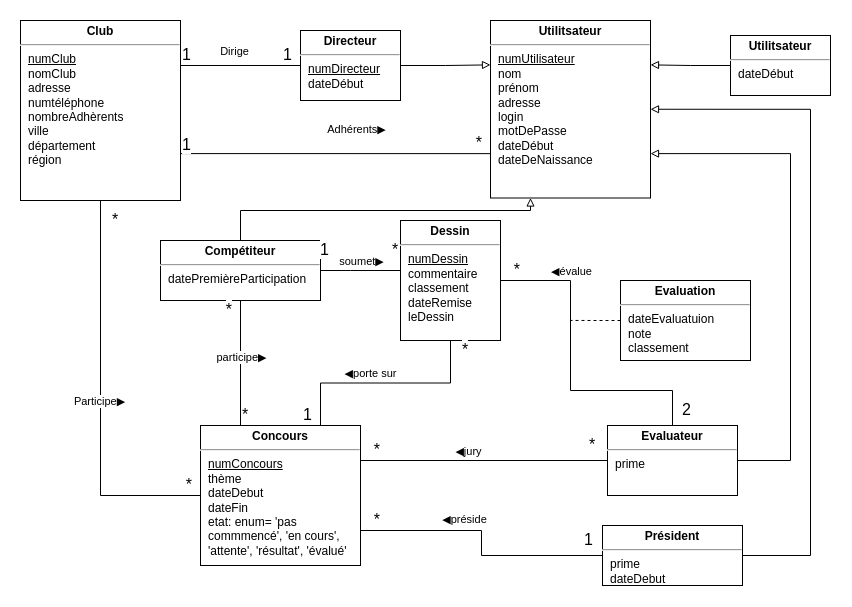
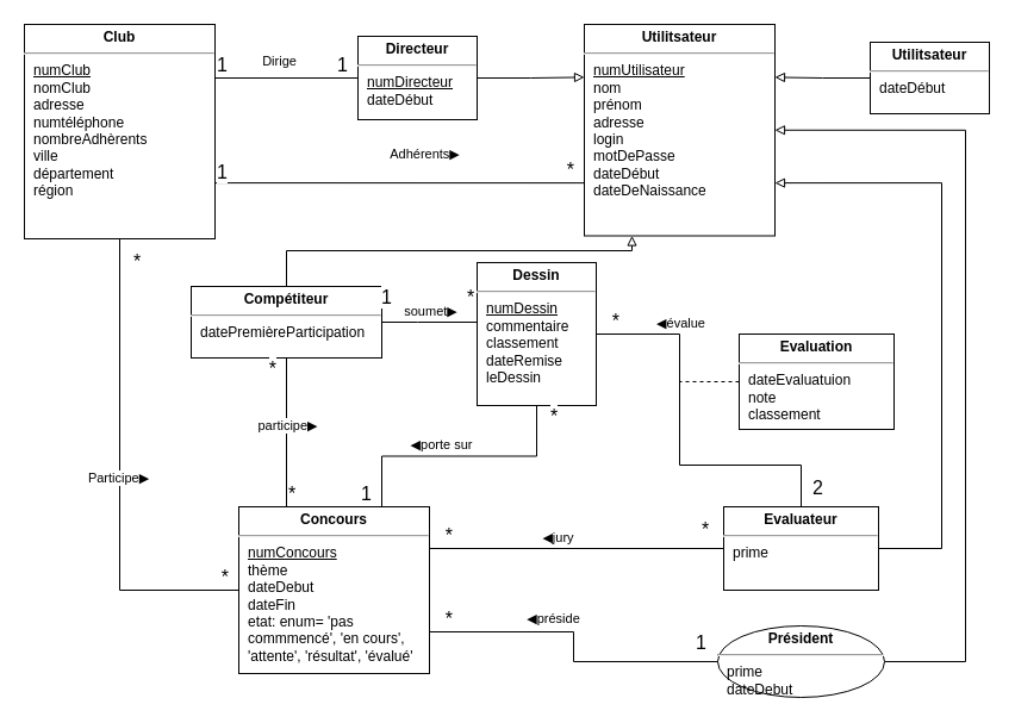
  <mxCell id="0" />
  <mxCell id="1" parent="0" />
  <mxCell id="2" value="&lt;p style=&quot;margin: 4px 0px 0px; text-align: center;&quot;&gt;&lt;b style=&quot;&quot;&gt;Club&lt;/b&gt;&lt;/p&gt;&lt;hr&gt;&lt;p style=&quot;margin:0px;margin-left:8px;&quot;&gt;&lt;u&gt;numClub&lt;/u&gt;&lt;br&gt;nomClub&lt;br&gt;adresse&lt;/p&gt;&lt;p style=&quot;margin:0px;margin-left:8px;&quot;&gt;numtéléphone&lt;/p&gt;&lt;p style=&quot;margin:0px;margin-left:8px;&quot;&gt;nombreAdhèrents&lt;/p&gt;&lt;p style=&quot;margin:0px;margin-left:8px;&quot;&gt;ville&lt;/p&gt;&lt;p style=&quot;margin:0px;margin-left:8px;&quot;&gt;département&lt;/p&gt;&lt;p style=&quot;margin:0px;margin-left:8px;&quot;&gt;région&lt;/p&gt;" style="verticalAlign=top;align=left;overflow=fill;fontSize=12;fontFamily=Helvetica;html=1;whiteSpace=wrap;" parent="1" vertex="1"><mxGeometry x="20" y="20" width="160" height="180" as="geometry" /></mxCell>
  <mxCell id="3" value="&lt;p style=&quot;margin: 4px 0px 0px; text-align: center;&quot;&gt;&lt;b style=&quot;&quot;&gt;&lt;font style=&quot;font-size: 12px;&quot;&gt;Utilitsateur&lt;/font&gt;&lt;/b&gt;&lt;/p&gt;&lt;hr style=&quot;&quot;&gt;&lt;p style=&quot;margin: 0px 0px 0px 8px;&quot;&gt;&lt;u style=&quot;box-sizing: border-box; font-family: Helvetica, Arial, freesans, sans-serif;&quot;&gt;&lt;span style=&quot;box-sizing: border-box;&quot;&gt;&lt;font style=&quot;font-size: 12px;&quot;&gt;numUtilisateur&lt;/font&gt;&lt;/span&gt;&lt;/u&gt;&lt;/p&gt;&lt;p style=&quot;margin: 0px 0px 0px 8px;&quot;&gt;&lt;span style=&quot;font-family: Helvetica, Arial, freesans, sans-serif; background-color: initial;&quot;&gt;nom&lt;/span&gt;&lt;br&gt;&lt;/p&gt;&lt;p style=&quot;margin: 0px 0px 0px 8px;&quot;&gt;&lt;span style=&quot;box-sizing: border-box; font-family: Helvetica, Arial, freesans, sans-serif;&quot;&gt;&lt;font style=&quot;font-size: 12px;&quot;&gt;prénom&lt;/font&gt;&lt;/span&gt;&lt;/p&gt;&lt;p style=&quot;margin: 0px 0px 0px 8px;&quot;&gt;&lt;span style=&quot;box-sizing: border-box; font-family: Helvetica, Arial, freesans, sans-serif;&quot;&gt;&lt;font style=&quot;font-size: 12px;&quot;&gt;adresse&lt;/font&gt;&lt;/span&gt;&lt;/p&gt;&lt;p style=&quot;margin: 0px 0px 0px 8px;&quot;&gt;&lt;span style=&quot;box-sizing: border-box; font-family: Helvetica, Arial, freesans, sans-serif;&quot;&gt;&lt;font style=&quot;font-size: 12px;&quot;&gt;login&lt;/font&gt;&lt;/span&gt;&lt;/p&gt;&lt;p style=&quot;margin: 0px 0px 0px 8px;&quot;&gt;&lt;span style=&quot;box-sizing: border-box; font-family: Helvetica, Arial, freesans, sans-serif;&quot;&gt;&lt;font style=&quot;font-size: 12px;&quot;&gt;motDePasse&lt;/font&gt;&lt;/span&gt;&lt;/p&gt;&lt;p style=&quot;margin: 0px 0px 0px 8px;&quot;&gt;&lt;font style=&quot;font-size: 12px;&quot;&gt;&lt;span style=&quot;box-sizing: border-box; font-family: Helvetica, Arial, freesans, sans-serif;&quot;&gt;dateDébut&lt;/span&gt;&lt;br&gt;&lt;/font&gt;&lt;/p&gt;&lt;p style=&quot;margin: 0px 0px 0px 8px;&quot;&gt;&lt;span style=&quot;box-sizing: border-box; font-family: Helvetica, Arial, freesans, sans-serif;&quot;&gt;&lt;font style=&quot;font-size: 12px;&quot;&gt;dateDeNaissance&lt;/font&gt;&lt;/span&gt;&lt;/p&gt;" style="verticalAlign=top;align=left;overflow=fill;fontSize=12;fontFamily=Helvetica;html=1;whiteSpace=wrap;" parent="1" vertex="1"><mxGeometry x="490" y="20" width="160" height="177.5" as="geometry" /></mxCell>
  <mxCell id="4" value="&lt;p style=&quot;margin: 4px 0px 0px; text-align: center;&quot;&gt;&lt;b style=&quot;&quot;&gt;Concours&lt;/b&gt;&lt;/p&gt;&lt;hr&gt;&lt;p style=&quot;margin:0px;margin-left:8px;&quot;&gt;&lt;u&gt;numConcours&lt;/u&gt;&lt;/p&gt;&lt;p style=&quot;margin:0px;margin-left:8px;&quot;&gt;thème&lt;/p&gt;&lt;p style=&quot;margin:0px;margin-left:8px;&quot;&gt;dateDebut&lt;/p&gt;&lt;p style=&quot;margin:0px;margin-left:8px;&quot;&gt;dateFin&lt;/p&gt;&lt;p style=&quot;margin:0px;margin-left:8px;&quot;&gt;etat: enum= 'pas commmencé', 'en cours', 'attente', 'résultat', 'évalué'&lt;/p&gt;" style="verticalAlign=top;align=left;overflow=fill;fontSize=12;fontFamily=Helvetica;html=1;whiteSpace=wrap;" parent="1" vertex="1"><mxGeometry x="200" y="425" width="160" height="140" as="geometry" /></mxCell>
  <mxCell id="5" style="edgeStyle=orthogonalEdgeStyle;rounded=0;orthogonalLoop=1;jettySize=auto;html=1;exitX=1;exitY=0.5;exitDx=0;exitDy=0;entryX=1;entryY=0.5;entryDx=0;entryDy=0;fontSize=12;endArrow=block;endFill=0;" edge="1" parent="1" source="6" target="3"><mxGeometry relative="1" as="geometry"><Array as="points"><mxPoint x="810" y="555" /><mxPoint x="810" y="109" /></Array></mxGeometry></mxCell>
- <mxCell id="6" value="&lt;p style=&quot;margin: 4px 0px 0px; text-align: center;&quot;&gt;&lt;b&gt;Président&lt;/b&gt;&lt;/p&gt;&lt;hr&gt;&lt;p style=&quot;margin:0px;margin-left:8px;&quot;&gt;prime&lt;/p&gt;&lt;p style=&quot;margin:0px;margin-left:8px;&quot;&gt;dateDebut&lt;/p&gt;" style="verticalAlign=top;align=left;overflow=fill;fontSize=12;fontFamily=Helvetica;html=1;whiteSpace=wrap;" parent="1" vertex="1"><mxGeometry x="602" y="525" width="140" height="60" as="geometry" /></mxCell>
+ <mxCell id="6" value="&lt;p style=&quot;margin: 4px 0px 0px; text-align: center;&quot;&gt;&lt;b&gt;Président&lt;/b&gt;&lt;/p&gt;&lt;hr&gt;&lt;p style=&quot;margin:0px;margin-left:8px;&quot;&gt;prime&lt;/p&gt;&lt;p style=&quot;margin:0px;margin-left:8px;&quot;&gt;dateDebut&lt;/p&gt;" style="ellipse;verticalAlign=top;align=left;overflow=fill;fontSize=12;fontFamily=Helvetica;html=1;whiteSpace=wrap;" parent="1" vertex="1"><mxGeometry x="602" y="525" width="140" height="60" as="geometry" /></mxCell>
  <mxCell id="7" style="edgeStyle=orthogonalEdgeStyle;rounded=0;orthogonalLoop=1;jettySize=auto;html=1;exitX=0;exitY=0.5;exitDx=0;exitDy=0;entryX=1;entryY=0.25;entryDx=0;entryDy=0;endArrow=block;endFill=0;" parent="1" source="8" target="3" edge="1"><mxGeometry relative="1" as="geometry" /></mxCell>
  <mxCell id="8" value="&lt;p style=&quot;margin: 4px 0px 0px; text-align: center;&quot;&gt;&lt;b&gt;Utilitsateur&lt;/b&gt;&lt;/p&gt;&lt;hr&gt;&lt;p style=&quot;margin:0px;margin-left:8px;&quot;&gt;dateDébut&lt;/p&gt;" style="verticalAlign=top;align=left;overflow=fill;fontSize=12;fontFamily=Helvetica;html=1;whiteSpace=wrap;" parent="1" vertex="1"><mxGeometry x="730" y="35" width="100" height="60" as="geometry" /></mxCell>
  <mxCell id="9" style="edgeStyle=orthogonalEdgeStyle;rounded=0;orthogonalLoop=1;jettySize=auto;html=1;exitX=1;exitY=0.5;exitDx=0;exitDy=0;entryX=0;entryY=0.25;entryDx=0;entryDy=0;endArrow=block;endFill=0;" parent="1" source="10" target="3" edge="1"><mxGeometry relative="1" as="geometry" /></mxCell>
  <mxCell id="10" value="&lt;p style=&quot;margin: 4px 0px 0px; text-align: center;&quot;&gt;&lt;b&gt;Directeur&lt;/b&gt;&lt;/p&gt;&lt;hr&gt;&lt;p style=&quot;margin:0px;margin-left:8px;&quot;&gt;&lt;u&gt;numDirecteur&lt;/u&gt;&lt;/p&gt;&lt;p style=&quot;margin:0px;margin-left:8px;&quot;&gt;dateDébut&lt;/p&gt;" style="verticalAlign=top;align=left;overflow=fill;fontSize=12;fontFamily=Helvetica;html=1;whiteSpace=wrap;" parent="1" vertex="1"><mxGeometry x="300" y="30" width="100" height="70" as="geometry" /></mxCell>
  <mxCell id="11" style="edgeStyle=orthogonalEdgeStyle;rounded=0;orthogonalLoop=1;jettySize=auto;html=1;exitX=0.5;exitY=0;exitDx=0;exitDy=0;entryX=0.25;entryY=1;entryDx=0;entryDy=0;fontSize=12;endArrow=block;endFill=0;" edge="1" parent="1" source="12" target="3"><mxGeometry relative="1" as="geometry"><Array as="points"><mxPoint x="240" y="210" /><mxPoint x="530" y="210" /></Array></mxGeometry></mxCell>
  <mxCell id="12" value="&lt;p style=&quot;margin: 4px 0px 0px; text-align: center;&quot;&gt;&lt;b&gt;Compétiteur&lt;/b&gt;&lt;/p&gt;&lt;hr&gt;&lt;p style=&quot;margin:0px;margin-left:8px;&quot;&gt;datePremièreParticipation&lt;/p&gt;" style="verticalAlign=top;align=left;overflow=fill;fontSize=12;fontFamily=Helvetica;html=1;whiteSpace=wrap;" parent="1" vertex="1"><mxGeometry x="160" y="240" width="160" height="60" as="geometry" /></mxCell>
  <mxCell id="13" value="&lt;p style=&quot;margin: 4px 0px 0px; text-align: center;&quot;&gt;&lt;b&gt;Dessin&lt;/b&gt;&lt;/p&gt;&lt;hr&gt;&lt;p style=&quot;margin:0px;margin-left:8px;&quot;&gt;&lt;u&gt;numDessin&lt;/u&gt;&lt;/p&gt;&lt;p style=&quot;margin:0px;margin-left:8px;&quot;&gt;commentaire&lt;/p&gt;&lt;p style=&quot;margin:0px;margin-left:8px;&quot;&gt;classement&lt;/p&gt;&lt;p style=&quot;margin:0px;margin-left:8px;&quot;&gt;dateRemise&lt;/p&gt;&lt;p style=&quot;margin:0px;margin-left:8px;&quot;&gt;leDessin&lt;/p&gt;" style="verticalAlign=top;align=left;overflow=fill;fontSize=12;fontFamily=Helvetica;html=1;whiteSpace=wrap;" parent="1" vertex="1"><mxGeometry x="400" y="220" width="100" height="120" as="geometry" /></mxCell>
  <mxCell id="14" style="edgeStyle=orthogonalEdgeStyle;rounded=0;orthogonalLoop=1;jettySize=auto;html=1;exitX=0;exitY=0.5;exitDx=0;exitDy=0;endArrow=none;endFill=0;dashed=1;" parent="1" source="15" edge="1"><mxGeometry relative="1" as="geometry"><mxPoint x="570" y="319.941" as="targetPoint" /></mxGeometry></mxCell>
  <mxCell id="15" value="&lt;p style=&quot;margin: 4px 0px 0px; text-align: center;&quot;&gt;&lt;b&gt;Evaluation&lt;/b&gt;&lt;/p&gt;&lt;hr&gt;&lt;p style=&quot;margin:0px;margin-left:8px;&quot;&gt;dateEvaluatuion&lt;/p&gt;&lt;p style=&quot;margin:0px;margin-left:8px;&quot;&gt;note&lt;/p&gt;&lt;p style=&quot;margin:0px;margin-left:8px;&quot;&gt;classement&lt;/p&gt;" style="verticalAlign=top;align=left;overflow=fill;fontSize=12;fontFamily=Helvetica;html=1;whiteSpace=wrap;" parent="1" vertex="1"><mxGeometry x="620" y="280" width="130" height="80" as="geometry" /></mxCell>
  <mxCell id="16" style="edgeStyle=orthogonalEdgeStyle;rounded=0;orthogonalLoop=1;jettySize=auto;html=1;exitX=1;exitY=0.5;exitDx=0;exitDy=0;entryX=1;entryY=0.75;entryDx=0;entryDy=0;endArrow=block;endFill=0;" parent="1" source="17" target="3" edge="1"><mxGeometry relative="1" as="geometry"><mxPoint x="640" y="240" as="targetPoint" /><Array as="points"><mxPoint x="790" y="460" /><mxPoint x="790" y="153" /></Array></mxGeometry></mxCell>
  <mxCell id="17" value="&lt;p style=&quot;margin: 4px 0px 0px; text-align: center;&quot;&gt;&lt;b&gt;Evaluateur&lt;/b&gt;&lt;/p&gt;&lt;hr&gt;&lt;p style=&quot;margin:0px;margin-left:8px;&quot;&gt;prime&lt;/p&gt;" style="verticalAlign=top;align=left;overflow=fill;fontSize=12;fontFamily=Helvetica;html=1;whiteSpace=wrap;" parent="1" vertex="1"><mxGeometry x="607" y="425" width="130" height="70" as="geometry" /></mxCell>
  <mxCell id="18" value="" style="endArrow=none;html=1;edgeStyle=orthogonalEdgeStyle;rounded=0;exitX=1;exitY=0.75;exitDx=0;exitDy=0;entryX=0;entryY=0.75;entryDx=0;entryDy=0;" parent="1" source="2" target="3" edge="1"><mxGeometry relative="1" as="geometry"><mxPoint x="190" y="210" as="sourcePoint" /><mxPoint x="350" y="210" as="targetPoint" /><Array as="points"><mxPoint x="180" y="153" /></Array></mxGeometry></mxCell>
  <mxCell id="19" value="&lt;font style=&quot;font-size: 16px;&quot;&gt;1&lt;/font&gt;" style="edgeLabel;resizable=0;html=1;align=left;verticalAlign=bottom;" parent="18" connectable="0" vertex="1"><mxGeometry x="-1" relative="1" as="geometry" /></mxCell>
  <mxCell id="20" value="&lt;font style=&quot;font-size: 16px;&quot;&gt;*&lt;/font&gt;" style="edgeLabel;resizable=0;html=1;align=right;verticalAlign=bottom;" parent="18" connectable="0" vertex="1"><mxGeometry x="1" relative="1" as="geometry"><mxPoint x="-8" as="offset" /></mxGeometry></mxCell>
  <mxCell id="21" value="Adhérents▶" style="edgeLabel;html=1;align=center;verticalAlign=middle;resizable=0;points=[];" parent="18" vertex="1" connectable="0"><mxGeometry x="0.05" y="8" relative="1" as="geometry"><mxPoint x="13" y="-17" as="offset" /></mxGeometry></mxCell>
  <mxCell id="22" value="" style="endArrow=none;html=1;edgeStyle=orthogonalEdgeStyle;rounded=0;exitX=1;exitY=0.25;exitDx=0;exitDy=0;entryX=0;entryY=0.5;entryDx=0;entryDy=0;" parent="1" source="2" target="10" edge="1"><mxGeometry relative="1" as="geometry"><mxPoint x="180" y="-20" as="sourcePoint" /><mxPoint x="370" y="-20" as="targetPoint" /></mxGeometry></mxCell>
  <mxCell id="23" value="&lt;font style=&quot;font-size: 16px;&quot;&gt;1&lt;/font&gt;" style="edgeLabel;resizable=0;html=1;align=left;verticalAlign=bottom;" parent="22" connectable="0" vertex="1"><mxGeometry x="-1" relative="1" as="geometry" /></mxCell>
  <mxCell id="24" value="&lt;font style=&quot;font-size: 16px;&quot;&gt;1&lt;/font&gt;" style="edgeLabel;resizable=0;html=1;align=right;verticalAlign=bottom;" parent="22" connectable="0" vertex="1"><mxGeometry x="1" relative="1" as="geometry"><mxPoint x="-8" as="offset" /></mxGeometry></mxCell>
  <mxCell id="25" value="Dirige" style="edgeLabel;html=1;align=center;verticalAlign=middle;resizable=0;points=[];" parent="22" vertex="1" connectable="0"><mxGeometry x="0.05" y="8" relative="1" as="geometry"><mxPoint x="-10" y="-7" as="offset" /></mxGeometry></mxCell>
  <mxCell id="26" value="" style="endArrow=none;html=1;edgeStyle=orthogonalEdgeStyle;rounded=0;exitX=0.5;exitY=1;exitDx=0;exitDy=0;entryX=0;entryY=0.5;entryDx=0;entryDy=0;" parent="1" source="2" target="4" edge="1"><mxGeometry relative="1" as="geometry"><mxPoint x="-140" y="370" as="sourcePoint" /><mxPoint x="190" y="370" as="targetPoint" /></mxGeometry></mxCell>
  <mxCell id="27" value="&lt;font style=&quot;font-size: 16px;&quot;&gt;*&lt;/font&gt;" style="edgeLabel;resizable=0;html=1;align=left;verticalAlign=bottom;" parent="26" connectable="0" vertex="1"><mxGeometry x="-1" relative="1" as="geometry"><mxPoint x="10" y="30" as="offset" /></mxGeometry></mxCell>
  <mxCell id="28" value="&lt;font style=&quot;font-size: 16px;&quot;&gt;*&lt;/font&gt;" style="edgeLabel;resizable=0;html=1;align=right;verticalAlign=bottom;" parent="26" connectable="0" vertex="1"><mxGeometry x="1" relative="1" as="geometry"><mxPoint x="-8" as="offset" /></mxGeometry></mxCell>
  <mxCell id="29" value="Participe▶" style="edgeLabel;html=1;align=center;verticalAlign=middle;resizable=0;points=[];" parent="26" vertex="1" connectable="0"><mxGeometry x="0.05" y="8" relative="1" as="geometry"><mxPoint x="-10" y="-7" as="offset" /></mxGeometry></mxCell>
  <mxCell id="30" value="" style="endArrow=none;html=1;edgeStyle=orthogonalEdgeStyle;rounded=0;entryX=1;entryY=0.5;entryDx=0;entryDy=0;exitX=0;exitY=0.5;exitDx=0;exitDy=0;" parent="1" source="13" target="12" edge="1"><mxGeometry relative="1" as="geometry"><mxPoint x="812" y="310" as="sourcePoint" /><mxPoint x="600" y="310" as="targetPoint" /><Array as="points"><mxPoint x="350" y="270" /><mxPoint x="350" y="270" /></Array></mxGeometry></mxCell>
  <mxCell id="31" value="&lt;font style=&quot;font-size: 16px;&quot;&gt;*&lt;/font&gt;" style="edgeLabel;resizable=0;html=1;align=left;verticalAlign=bottom;" parent="30" connectable="0" vertex="1"><mxGeometry x="-1" relative="1" as="geometry"><mxPoint x="-10" y="-20" as="offset" /></mxGeometry></mxCell>
  <mxCell id="32" value="&lt;font style=&quot;font-size: 16px;&quot;&gt;1&lt;/font&gt;" style="edgeLabel;resizable=0;html=1;align=right;verticalAlign=bottom;" parent="30" connectable="0" vertex="1"><mxGeometry x="1" relative="1" as="geometry"><mxPoint x="9" y="-10" as="offset" /></mxGeometry></mxCell>
  <mxCell id="33" value="soumet▶" style="edgeLabel;html=1;align=center;verticalAlign=middle;resizable=0;points=[];" parent="30" vertex="1" connectable="0"><mxGeometry x="0.05" y="8" relative="1" as="geometry"><mxPoint x="-3" y="-18" as="offset" /></mxGeometry></mxCell>
  <mxCell id="34" value="" style="endArrow=none;html=1;edgeStyle=orthogonalEdgeStyle;rounded=0;exitX=0.25;exitY=0;exitDx=0;exitDy=0;entryX=0.5;entryY=1;entryDx=0;entryDy=0;" parent="1" source="4" target="12" edge="1"><mxGeometry relative="1" as="geometry"><mxPoint x="300" y="280" as="sourcePoint" /><mxPoint x="425" y="280" as="targetPoint" /></mxGeometry></mxCell>
  <mxCell id="35" value="&lt;font style=&quot;font-size: 16px;&quot;&gt;*&lt;/font&gt;" style="edgeLabel;resizable=0;html=1;align=left;verticalAlign=bottom;" parent="34" connectable="0" vertex="1"><mxGeometry x="-1" relative="1" as="geometry" /></mxCell>
  <mxCell id="36" value="&lt;font style=&quot;font-size: 16px;&quot;&gt;*&lt;/font&gt;" style="edgeLabel;resizable=0;html=1;align=right;verticalAlign=bottom;" parent="34" connectable="0" vertex="1"><mxGeometry x="1" relative="1" as="geometry"><mxPoint x="-8" y="20" as="offset" /></mxGeometry></mxCell>
  <mxCell id="37" value="participe▶" style="edgeLabel;html=1;align=center;verticalAlign=middle;resizable=0;points=[];" parent="34" vertex="1" connectable="0"><mxGeometry x="0.05" y="8" relative="1" as="geometry"><mxPoint x="8" y="-3" as="offset" /></mxGeometry></mxCell>
  <mxCell id="38" value="" style="endArrow=none;html=1;edgeStyle=orthogonalEdgeStyle;rounded=0;exitX=0.5;exitY=1;exitDx=0;exitDy=0;entryX=0.75;entryY=0;entryDx=0;entryDy=0;" parent="1" source="13" target="4" edge="1"><mxGeometry relative="1" as="geometry"><mxPoint x="600" y="350" as="sourcePoint" /><mxPoint x="370" y="380" as="targetPoint" /></mxGeometry></mxCell>
  <mxCell id="39" value="&lt;font style=&quot;font-size: 16px;&quot;&gt;*&lt;/font&gt;" style="edgeLabel;resizable=0;html=1;align=left;verticalAlign=bottom;" parent="38" connectable="0" vertex="1"><mxGeometry x="-1" relative="1" as="geometry"><mxPoint x="10" y="20" as="offset" /></mxGeometry></mxCell>
  <mxCell id="40" value="&lt;font style=&quot;font-size: 16px;&quot;&gt;1&lt;/font&gt;" style="edgeLabel;resizable=0;html=1;align=right;verticalAlign=bottom;" parent="38" connectable="0" vertex="1"><mxGeometry x="1" relative="1" as="geometry"><mxPoint x="-8" as="offset" /></mxGeometry></mxCell>
  <mxCell id="41" value="◀porte sur" style="edgeLabel;html=1;align=center;verticalAlign=middle;resizable=0;points=[];" parent="38" vertex="1" connectable="0"><mxGeometry x="0.05" y="8" relative="1" as="geometry"><mxPoint x="-10" y="-18" as="offset" /></mxGeometry></mxCell>
  <mxCell id="42" value="" style="endArrow=none;html=1;edgeStyle=orthogonalEdgeStyle;rounded=0;exitX=0;exitY=0.5;exitDx=0;exitDy=0;entryX=1;entryY=0.25;entryDx=0;entryDy=0;" parent="1" source="17" target="4" edge="1"><mxGeometry relative="1" as="geometry"><mxPoint x="450" y="635" as="sourcePoint" /><mxPoint x="320" y="685" as="targetPoint" /></mxGeometry></mxCell>
  <mxCell id="43" value="&lt;font style=&quot;font-size: 16px;&quot;&gt;*&lt;/font&gt;" style="edgeLabel;resizable=0;html=1;align=left;verticalAlign=bottom;" parent="42" connectable="0" vertex="1"><mxGeometry x="-1" relative="1" as="geometry"><mxPoint x="-20" y="-5" as="offset" /></mxGeometry></mxCell>
  <mxCell id="44" value="&lt;font style=&quot;font-size: 16px;&quot;&gt;*&lt;/font&gt;" style="edgeLabel;resizable=0;html=1;align=right;verticalAlign=bottom;" parent="42" connectable="0" vertex="1"><mxGeometry x="1" relative="1" as="geometry"><mxPoint x="20" as="offset" /></mxGeometry></mxCell>
  <mxCell id="45" value="◀jury" style="edgeLabel;html=1;align=center;verticalAlign=middle;resizable=0;points=[];" parent="42" vertex="1" connectable="0"><mxGeometry x="0.05" y="8" relative="1" as="geometry"><mxPoint x="-10" y="-18" as="offset" /></mxGeometry></mxCell>
  <mxCell id="46" value="" style="endArrow=none;html=1;edgeStyle=orthogonalEdgeStyle;rounded=0;exitX=0.5;exitY=0;exitDx=0;exitDy=0;entryX=1;entryY=0.5;entryDx=0;entryDy=0;" parent="1" source="17" target="13" edge="1"><mxGeometry relative="1" as="geometry"><mxPoint x="617" y="435" as="sourcePoint" /><mxPoint x="370" y="435" as="targetPoint" /><Array as="points"><mxPoint x="672" y="390" /><mxPoint x="570" y="390" /><mxPoint x="570" y="280" /></Array></mxGeometry></mxCell>
  <mxCell id="47" value="&lt;font style=&quot;font-size: 16px;&quot;&gt;2&lt;/font&gt;" style="edgeLabel;resizable=0;html=1;align=left;verticalAlign=bottom;" parent="46" connectable="0" vertex="1"><mxGeometry x="-1" relative="1" as="geometry"><mxPoint x="8" y="-5" as="offset" /></mxGeometry></mxCell>
  <mxCell id="48" value="&lt;font style=&quot;font-size: 16px;&quot;&gt;*&lt;/font&gt;" style="edgeLabel;resizable=0;html=1;align=right;verticalAlign=bottom;" parent="46" connectable="0" vertex="1"><mxGeometry x="1" relative="1" as="geometry"><mxPoint x="20" as="offset" /></mxGeometry></mxCell>
  <mxCell id="49" value="◀évalue" style="edgeLabel;html=1;align=center;verticalAlign=middle;resizable=0;points=[];" parent="46" vertex="1" connectable="0"><mxGeometry x="0.05" y="8" relative="1" as="geometry"><mxPoint x="8" y="-91" as="offset" /></mxGeometry></mxCell>
  <mxCell id="50" value="" style="endArrow=none;html=1;edgeStyle=orthogonalEdgeStyle;rounded=0;exitX=0;exitY=0.5;exitDx=0;exitDy=0;entryX=1;entryY=0.75;entryDx=0;entryDy=0;" parent="1" source="6" target="4" edge="1"><mxGeometry relative="1" as="geometry"><mxPoint x="573.5" y="610" as="sourcePoint" /><mxPoint x="326.5" y="610" as="targetPoint" /></mxGeometry></mxCell>
  <mxCell id="51" value="&lt;font style=&quot;font-size: 16px;&quot;&gt;1&lt;/font&gt;" style="edgeLabel;resizable=0;html=1;align=left;verticalAlign=bottom;" parent="50" connectable="0" vertex="1"><mxGeometry x="-1" relative="1" as="geometry"><mxPoint x="-20" y="-5" as="offset" /></mxGeometry></mxCell>
  <mxCell id="52" value="&lt;font style=&quot;font-size: 16px;&quot;&gt;*&lt;/font&gt;" style="edgeLabel;resizable=0;html=1;align=right;verticalAlign=bottom;" parent="50" connectable="0" vertex="1"><mxGeometry x="1" relative="1" as="geometry"><mxPoint x="20" as="offset" /></mxGeometry></mxCell>
  <mxCell id="53" value="◀préside" style="edgeLabel;html=1;align=center;verticalAlign=middle;resizable=0;points=[];" parent="50" vertex="1" connectable="0"><mxGeometry x="0.05" y="8" relative="1" as="geometry"><mxPoint x="-10" y="-18" as="offset" /></mxGeometry></mxCell>
